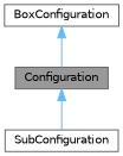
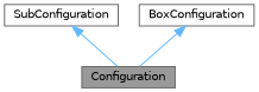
  digraph {
    node [color=gray40 fillcolor=white fontname=Helvetica fontsize=10 shape=box style=filled]
    edge [color=steelblue1 dir=back fontname=Helvetica fontsize=10 labelfontname=Helvetica labelfontsize=10 style=solid]
    n1 [fillcolor=grey60 fontcolor=black height=0.2 label=Configuration width=0.4]
    n2 [height=0.2 label=SubConfiguration width=0.4]
    n3 [height=0.2 label=BoxConfiguration width=0.4]
-   n1 -> n2
+   n2 -> n1
    n3 -> n1
  }
